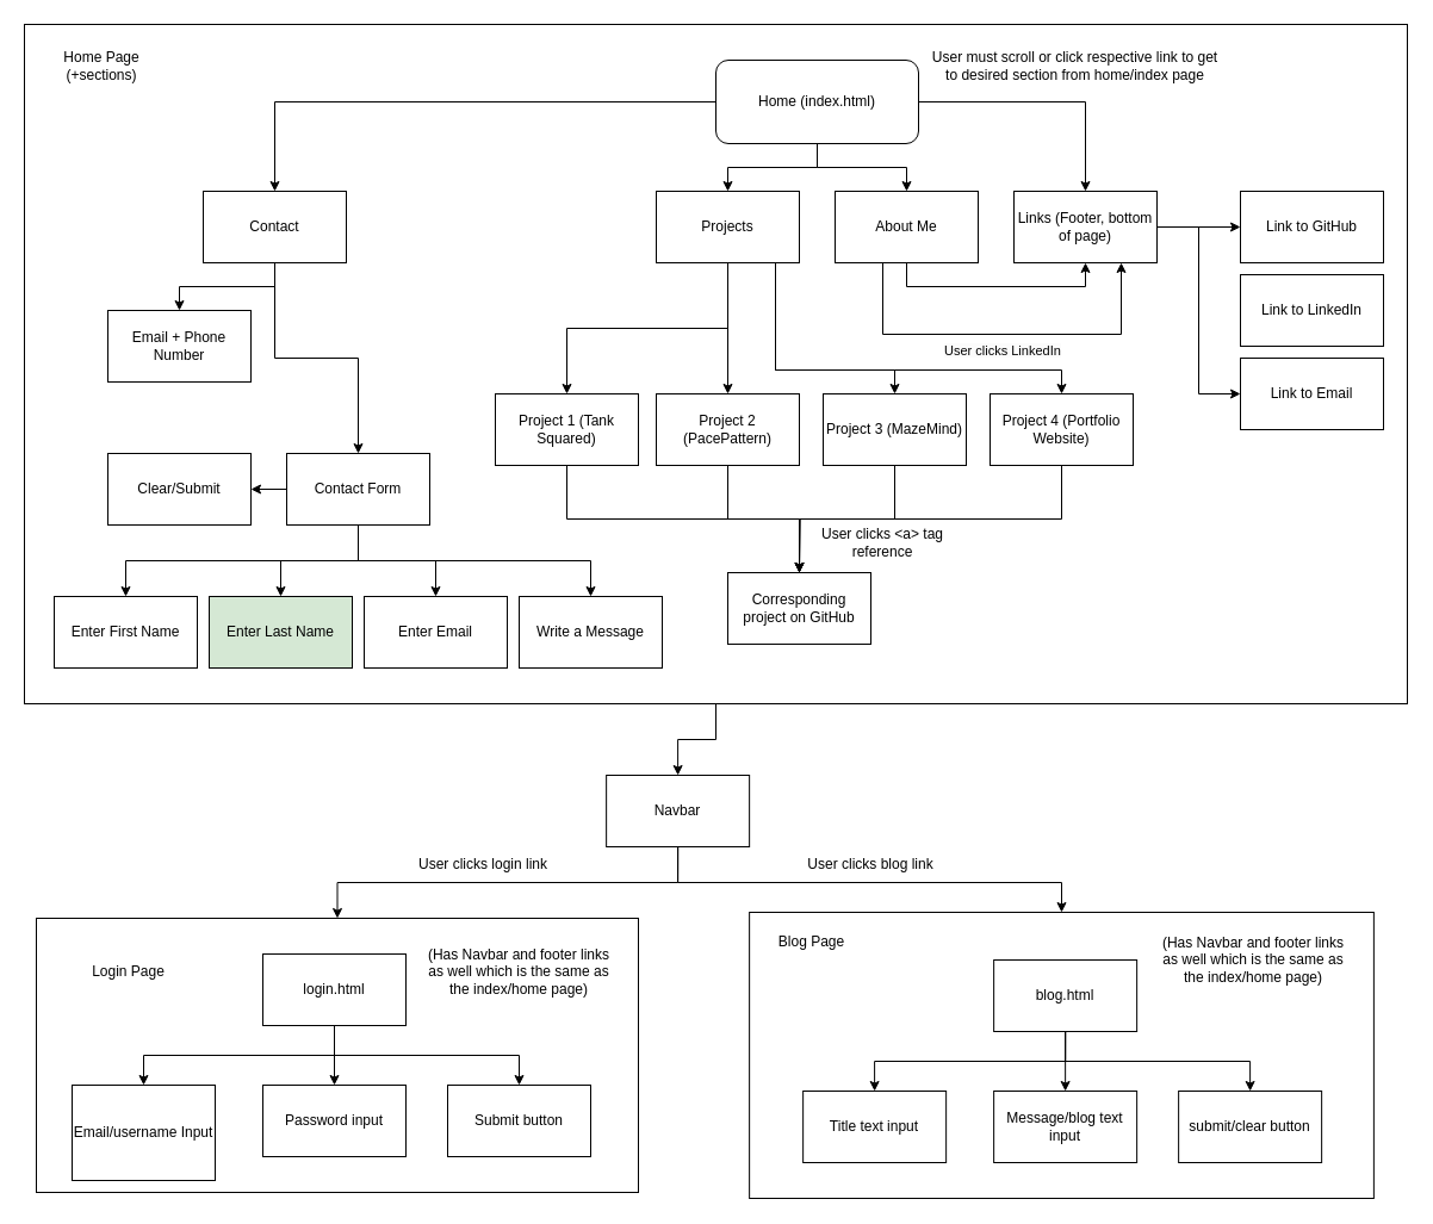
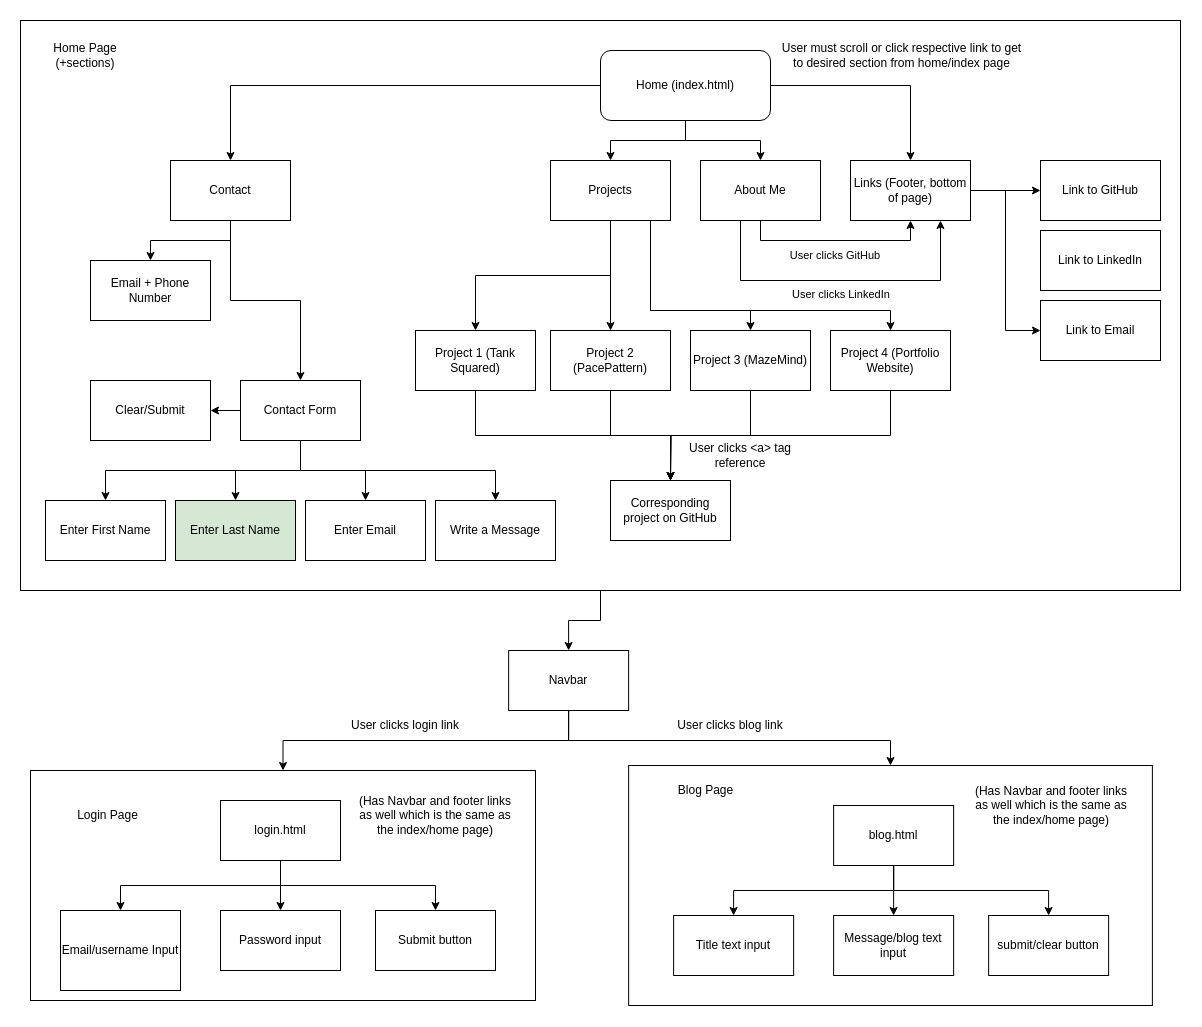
  <mxCell id="0" />
  <mxCell id="1" parent="0" />
  <mxCell id="2" style="edgeStyle=orthogonalEdgeStyle;rounded=0;orthogonalLoop=1;jettySize=auto;html=1;exitX=0.5;exitY=1;exitDx=0;exitDy=0;entryX=0.5;entryY=0;entryDx=0;entryDy=0;" edge="1" parent="1" source="3" target="72"><mxGeometry relative="1" as="geometry" /></mxCell>
  <mxCell id="3" value="" style="rounded=0;whiteSpace=wrap;html=1;" vertex="1" parent="1"><mxGeometry x="20" y="20" width="1160" height="570" as="geometry" /></mxCell>
  <mxCell id="4" style="edgeStyle=orthogonalEdgeStyle;rounded=0;orthogonalLoop=1;jettySize=auto;html=1;entryX=0.5;entryY=0;entryDx=0;entryDy=0;" edge="1" parent="1" source="8" target="19"><mxGeometry relative="1" as="geometry" /></mxCell>
  <mxCell id="5" style="edgeStyle=orthogonalEdgeStyle;rounded=0;orthogonalLoop=1;jettySize=auto;html=1;exitX=0.5;exitY=1;exitDx=0;exitDy=0;entryX=0.5;entryY=0;entryDx=0;entryDy=0;" edge="1" parent="1" source="8" target="13"><mxGeometry relative="1" as="geometry" /></mxCell>
  <mxCell id="6" style="edgeStyle=orthogonalEdgeStyle;rounded=0;orthogonalLoop=1;jettySize=auto;html=1;exitX=0.5;exitY=1;exitDx=0;exitDy=0;entryX=0.5;entryY=0;entryDx=0;entryDy=0;" edge="1" parent="1" source="8" target="16"><mxGeometry relative="1" as="geometry" /></mxCell>
  <mxCell id="7" style="edgeStyle=orthogonalEdgeStyle;rounded=0;orthogonalLoop=1;jettySize=auto;html=1;entryX=0.5;entryY=0;entryDx=0;entryDy=0;" edge="1" parent="1" source="8" target="22"><mxGeometry relative="1" as="geometry" /></mxCell>
  <mxCell id="8" value="Home (index.html)" style="rounded=1;whiteSpace=wrap;html=1;" vertex="1" parent="1"><mxGeometry x="600" y="50" width="170" height="70" as="geometry" /></mxCell>
  <mxCell id="9" style="edgeStyle=orthogonalEdgeStyle;rounded=0;orthogonalLoop=1;jettySize=auto;html=1;exitX=0.5;exitY=1;exitDx=0;exitDy=0;entryX=0.5;entryY=0;entryDx=0;entryDy=0;" edge="1" parent="1" source="13" target="31"><mxGeometry relative="1" as="geometry"><Array as="points"><mxPoint x="650" y="220" /><mxPoint x="650" y="310" /><mxPoint x="750" y="310" /></Array></mxGeometry></mxCell>
  <mxCell id="10" style="edgeStyle=orthogonalEdgeStyle;rounded=0;orthogonalLoop=1;jettySize=auto;html=1;exitX=0.5;exitY=1;exitDx=0;exitDy=0;entryX=0.5;entryY=0;entryDx=0;entryDy=0;" edge="1" parent="1" source="13" target="33"><mxGeometry relative="1" as="geometry"><Array as="points"><mxPoint x="650" y="220" /><mxPoint x="650" y="310" /><mxPoint x="890" y="310" /></Array></mxGeometry></mxCell>
  <mxCell id="11" style="edgeStyle=orthogonalEdgeStyle;rounded=0;orthogonalLoop=1;jettySize=auto;html=1;exitX=0.5;exitY=1;exitDx=0;exitDy=0;entryX=0.5;entryY=0;entryDx=0;entryDy=0;" edge="1" parent="1" source="13" target="29"><mxGeometry relative="1" as="geometry" /></mxCell>
  <mxCell id="12" style="edgeStyle=orthogonalEdgeStyle;rounded=0;orthogonalLoop=1;jettySize=auto;html=1;exitX=0.5;exitY=1;exitDx=0;exitDy=0;entryX=0.5;entryY=0;entryDx=0;entryDy=0;" edge="1" parent="1" source="13" target="27"><mxGeometry relative="1" as="geometry" /></mxCell>
  <mxCell id="13" value="Projects" style="rounded=0;whiteSpace=wrap;html=1;" vertex="1" parent="1"><mxGeometry x="550" y="160" width="120" height="60" as="geometry" /></mxCell>
  <mxCell id="14" style="edgeStyle=orthogonalEdgeStyle;rounded=0;orthogonalLoop=1;jettySize=auto;html=1;entryX=0.5;entryY=1;entryDx=0;entryDy=0;" edge="1" parent="1" source="16" target="22"><mxGeometry relative="1" as="geometry"><Array as="points"><mxPoint x="760" y="240" /><mxPoint x="910" y="240" /></Array></mxGeometry></mxCell>
  <mxCell id="15" style="edgeStyle=orthogonalEdgeStyle;rounded=0;orthogonalLoop=1;jettySize=auto;html=1;exitX=0.5;exitY=1;exitDx=0;exitDy=0;entryX=0.75;entryY=1;entryDx=0;entryDy=0;" edge="1" parent="1" source="16" target="22"><mxGeometry relative="1" as="geometry"><Array as="points"><mxPoint x="740" y="220" /><mxPoint x="740" y="280" /><mxPoint x="940" y="280" /></Array></mxGeometry></mxCell>
  <mxCell id="16" value="About Me" style="rounded=0;whiteSpace=wrap;html=1;" vertex="1" parent="1"><mxGeometry x="700" y="160" width="120" height="60" as="geometry" /></mxCell>
  <mxCell id="17" style="edgeStyle=orthogonalEdgeStyle;rounded=0;orthogonalLoop=1;jettySize=auto;html=1;exitX=0.5;exitY=1;exitDx=0;exitDy=0;entryX=0.5;entryY=0;entryDx=0;entryDy=0;" edge="1" parent="1" source="19" target="37"><mxGeometry relative="1" as="geometry" /></mxCell>
  <mxCell id="18" style="edgeStyle=orthogonalEdgeStyle;rounded=0;orthogonalLoop=1;jettySize=auto;html=1;exitX=0.5;exitY=1;exitDx=0;exitDy=0;entryX=0.5;entryY=0;entryDx=0;entryDy=0;" edge="1" parent="1" source="19" target="43"><mxGeometry relative="1" as="geometry" /></mxCell>
  <mxCell id="19" value="Contact" style="rounded=0;whiteSpace=wrap;html=1;" vertex="1" parent="1"><mxGeometry x="170" y="160" width="120" height="60" as="geometry" /></mxCell>
  <mxCell id="20" value="" style="edgeStyle=orthogonalEdgeStyle;rounded=0;orthogonalLoop=1;jettySize=auto;html=1;" edge="1" parent="1" source="22" target="49"><mxGeometry relative="1" as="geometry" /></mxCell>
  <mxCell id="21" style="edgeStyle=orthogonalEdgeStyle;rounded=0;orthogonalLoop=1;jettySize=auto;html=1;exitX=1;exitY=0.5;exitDx=0;exitDy=0;entryX=0;entryY=0.5;entryDx=0;entryDy=0;" edge="1" parent="1" source="22" target="51"><mxGeometry relative="1" as="geometry" /></mxCell>
  <mxCell id="22" value="Links (Footer, bottom of page)" style="rounded=0;whiteSpace=wrap;html=1;" vertex="1" parent="1"><mxGeometry x="850" y="160" width="120" height="60" as="geometry" /></mxCell>
  <mxCell id="23" value="Home Page (+sections)" style="text;html=1;align=center;verticalAlign=middle;whiteSpace=wrap;rounded=0;" vertex="1" parent="1"><mxGeometry x="30" y="40" width="110" height="30" as="geometry" /></mxCell>
+ <mxCell id="24" value="&lt;font style=&quot;font-size: 11px;&quot;&gt;User clicks GitHub&lt;/font&gt;" style="text;html=1;align=center;verticalAlign=middle;whiteSpace=wrap;rounded=0;" vertex="1" parent="1"><mxGeometry x="770" y="240" width="130" height="30" as="geometry" /></mxCell>
  <mxCell id="25" value="&lt;span style=&quot;color: rgb(0, 0, 0); font-family: Helvetica; font-size: 11px; font-style: normal; font-variant-ligatures: normal; font-variant-caps: normal; font-weight: 400; letter-spacing: normal; orphans: 2; text-align: center; text-indent: 0px; text-transform: none; widows: 2; word-spacing: 0px; -webkit-text-stroke-width: 0px; white-space: normal; background-color: rgb(251, 251, 251); text-decoration-thickness: initial; text-decoration-style: initial; text-decoration-color: initial; display: inline !important; float: none;&quot;&gt;User clicks LinkedIn&lt;/span&gt;" style="text;whiteSpace=wrap;html=1;" vertex="1" parent="1"><mxGeometry x="790" y="280" width="120" height="40" as="geometry" /></mxCell>
  <mxCell id="26" style="edgeStyle=orthogonalEdgeStyle;rounded=0;orthogonalLoop=1;jettySize=auto;html=1;exitX=0.5;exitY=1;exitDx=0;exitDy=0;entryX=0.5;entryY=0;entryDx=0;entryDy=0;" edge="1" parent="1" source="27" target="35"><mxGeometry relative="1" as="geometry" /></mxCell>
  <mxCell id="27" value="Project 1 (Tank Squared)" style="rounded=0;whiteSpace=wrap;html=1;" vertex="1" parent="1"><mxGeometry x="415" y="330" width="120" height="60" as="geometry" /></mxCell>
  <mxCell id="28" style="edgeStyle=orthogonalEdgeStyle;rounded=0;orthogonalLoop=1;jettySize=auto;html=1;exitX=0.5;exitY=1;exitDx=0;exitDy=0;entryX=0.5;entryY=0;entryDx=0;entryDy=0;" edge="1" parent="1" source="29" target="35"><mxGeometry relative="1" as="geometry" /></mxCell>
  <mxCell id="29" value="Project 2 (PacePattern)" style="rounded=0;whiteSpace=wrap;html=1;" vertex="1" parent="1"><mxGeometry x="550" y="330" width="120" height="60" as="geometry" /></mxCell>
  <mxCell id="30" style="edgeStyle=orthogonalEdgeStyle;rounded=0;orthogonalLoop=1;jettySize=auto;html=1;exitX=0.5;exitY=1;exitDx=0;exitDy=0;" edge="1" parent="1" source="31"><mxGeometry relative="1" as="geometry"><mxPoint x="670" y="480" as="targetPoint" /></mxGeometry></mxCell>
  <mxCell id="31" value="Project 3 (MazeMind)" style="rounded=0;whiteSpace=wrap;html=1;" vertex="1" parent="1"><mxGeometry x="690" y="330" width="120" height="60" as="geometry" /></mxCell>
  <mxCell id="32" style="edgeStyle=orthogonalEdgeStyle;rounded=0;orthogonalLoop=1;jettySize=auto;html=1;exitX=0.5;exitY=1;exitDx=0;exitDy=0;" edge="1" parent="1" source="33"><mxGeometry relative="1" as="geometry"><mxPoint x="670" y="480" as="targetPoint" /></mxGeometry></mxCell>
  <mxCell id="33" value="Project 4 (Portfolio Website)" style="rounded=0;whiteSpace=wrap;html=1;" vertex="1" parent="1"><mxGeometry x="830" y="330" width="120" height="60" as="geometry" /></mxCell>
  <mxCell id="34" value="User must scroll or click respective link to get to desired section from home/index page" style="text;html=1;align=center;verticalAlign=middle;whiteSpace=wrap;rounded=0;" vertex="1" parent="1"><mxGeometry x="780" y="40" width="242.5" height="30" as="geometry" /></mxCell>
  <mxCell id="35" value="Corresponding project on GitHub" style="rounded=0;whiteSpace=wrap;html=1;" vertex="1" parent="1"><mxGeometry x="610" y="480" width="120" height="60" as="geometry" /></mxCell>
  <mxCell id="36" value="User clicks &amp;lt;a&amp;gt; tag reference" style="text;html=1;align=center;verticalAlign=middle;whiteSpace=wrap;rounded=0;" vertex="1" parent="1"><mxGeometry x="670" y="440" width="140" height="30" as="geometry" /></mxCell>
  <mxCell id="37" value="Email + Phone Number" style="rounded=0;whiteSpace=wrap;html=1;" vertex="1" parent="1"><mxGeometry x="90" y="260" width="120" height="60" as="geometry" /></mxCell>
  <mxCell id="38" value="" style="edgeStyle=orthogonalEdgeStyle;rounded=0;orthogonalLoop=1;jettySize=auto;html=1;" edge="1" parent="1" source="43" target="48"><mxGeometry relative="1" as="geometry" /></mxCell>
  <mxCell id="39" style="edgeStyle=orthogonalEdgeStyle;rounded=0;orthogonalLoop=1;jettySize=auto;html=1;exitX=0.5;exitY=1;exitDx=0;exitDy=0;entryX=0.5;entryY=0;entryDx=0;entryDy=0;" edge="1" parent="1" source="43" target="44"><mxGeometry relative="1" as="geometry" /></mxCell>
  <mxCell id="40" style="edgeStyle=orthogonalEdgeStyle;rounded=0;orthogonalLoop=1;jettySize=auto;html=1;exitX=0.5;exitY=1;exitDx=0;exitDy=0;entryX=0.5;entryY=0;entryDx=0;entryDy=0;" edge="1" parent="1" source="43" target="45"><mxGeometry relative="1" as="geometry" /></mxCell>
  <mxCell id="41" style="edgeStyle=orthogonalEdgeStyle;rounded=0;orthogonalLoop=1;jettySize=auto;html=1;exitX=0.5;exitY=1;exitDx=0;exitDy=0;entryX=0.5;entryY=0;entryDx=0;entryDy=0;" edge="1" parent="1" source="43" target="46"><mxGeometry relative="1" as="geometry" /></mxCell>
  <mxCell id="42" style="edgeStyle=orthogonalEdgeStyle;rounded=0;orthogonalLoop=1;jettySize=auto;html=1;exitX=0.5;exitY=1;exitDx=0;exitDy=0;entryX=0.5;entryY=0;entryDx=0;entryDy=0;" edge="1" parent="1" source="43" target="47"><mxGeometry relative="1" as="geometry" /></mxCell>
  <mxCell id="43" value="Contact Form" style="rounded=0;whiteSpace=wrap;html=1;" vertex="1" parent="1"><mxGeometry x="240" y="380" width="120" height="60" as="geometry" /></mxCell>
  <mxCell id="44" value="Enter First Name" style="rounded=0;whiteSpace=wrap;html=1;" vertex="1" parent="1"><mxGeometry x="45" y="500" width="120" height="60" as="geometry" /></mxCell>
  <mxCell id="45" value="Enter Last Name" style="rounded=0;whiteSpace=wrap;html=1;fillColor=#d5e8d4;" vertex="1" parent="1"><mxGeometry x="175" y="500" width="120" height="60" as="geometry" /></mxCell>
  <mxCell id="46" value="Enter Email" style="rounded=0;whiteSpace=wrap;html=1;" vertex="1" parent="1"><mxGeometry x="305" y="500" width="120" height="60" as="geometry" /></mxCell>
  <mxCell id="47" value="Write a Message" style="rounded=0;whiteSpace=wrap;html=1;" vertex="1" parent="1"><mxGeometry x="435" y="500" width="120" height="60" as="geometry" /></mxCell>
  <mxCell id="48" value="Clear/Submit" style="rounded=0;whiteSpace=wrap;html=1;" vertex="1" parent="1"><mxGeometry x="90" y="380" width="120" height="60" as="geometry" /></mxCell>
  <mxCell id="49" value="Link to GitHub" style="rounded=0;whiteSpace=wrap;html=1;" vertex="1" parent="1"><mxGeometry x="1040" y="160" width="120" height="60" as="geometry" /></mxCell>
  <mxCell id="50" value="Link to LinkedIn" style="rounded=0;whiteSpace=wrap;html=1;" vertex="1" parent="1"><mxGeometry x="1040" y="230" width="120" height="60" as="geometry" /></mxCell>
  <mxCell id="51" value="Link to Email" style="rounded=0;whiteSpace=wrap;html=1;" vertex="1" parent="1"><mxGeometry x="1040" y="300" width="120" height="60" as="geometry" /></mxCell>
  <mxCell id="52" value="" style="rounded=0;whiteSpace=wrap;html=1;" vertex="1" parent="1"><mxGeometry x="30" y="770" width="505" height="230" as="geometry" /></mxCell>
  <mxCell id="53" value="" style="edgeStyle=orthogonalEdgeStyle;rounded=0;orthogonalLoop=1;jettySize=auto;html=1;" edge="1" parent="1" source="56" target="59"><mxGeometry relative="1" as="geometry" /></mxCell>
  <mxCell id="54" style="edgeStyle=orthogonalEdgeStyle;rounded=0;orthogonalLoop=1;jettySize=auto;html=1;exitX=0.5;exitY=1;exitDx=0;exitDy=0;entryX=0.5;entryY=0;entryDx=0;entryDy=0;" edge="1" parent="1" source="56" target="58"><mxGeometry relative="1" as="geometry" /></mxCell>
  <mxCell id="55" style="edgeStyle=orthogonalEdgeStyle;rounded=0;orthogonalLoop=1;jettySize=auto;html=1;exitX=0.5;exitY=1;exitDx=0;exitDy=0;entryX=0.5;entryY=0;entryDx=0;entryDy=0;" edge="1" parent="1" source="56" target="60"><mxGeometry relative="1" as="geometry" /></mxCell>
  <mxCell id="56" value="login.html" style="rounded=0;whiteSpace=wrap;html=1;" vertex="1" parent="1"><mxGeometry x="220" y="800" width="120" height="60" as="geometry" /></mxCell>
  <mxCell id="57" value="Login Page" style="text;html=1;align=center;verticalAlign=middle;whiteSpace=wrap;rounded=0;" vertex="1" parent="1"><mxGeometry x="65" y="800" width="85" height="30" as="geometry" /></mxCell>
  <mxCell id="58" value="Email/username Input" style="rounded=0;whiteSpace=wrap;html=1;" vertex="1" parent="1"><mxGeometry x="60" y="910" width="120" height="80" as="geometry" /></mxCell>
  <mxCell id="59" value="Password input" style="rounded=0;whiteSpace=wrap;html=1;" vertex="1" parent="1"><mxGeometry x="220" y="910" width="120" height="60" as="geometry" /></mxCell>
  <mxCell id="60" value="Submit button" style="rounded=0;whiteSpace=wrap;html=1;" vertex="1" parent="1"><mxGeometry x="375" y="910" width="120" height="60" as="geometry" /></mxCell>
  <mxCell id="61" value="" style="rounded=0;whiteSpace=wrap;html=1;" vertex="1" parent="1"><mxGeometry x="628.13" y="765" width="523.75" height="240" as="geometry" /></mxCell>
  <mxCell id="62" value="" style="edgeStyle=orthogonalEdgeStyle;rounded=0;orthogonalLoop=1;jettySize=auto;html=1;" edge="1" parent="1" source="65" target="68"><mxGeometry relative="1" as="geometry" /></mxCell>
  <mxCell id="63" style="edgeStyle=orthogonalEdgeStyle;rounded=0;orthogonalLoop=1;jettySize=auto;html=1;exitX=0.5;exitY=1;exitDx=0;exitDy=0;entryX=0.5;entryY=0;entryDx=0;entryDy=0;" edge="1" parent="1" source="65" target="67"><mxGeometry relative="1" as="geometry" /></mxCell>
  <mxCell id="64" style="edgeStyle=orthogonalEdgeStyle;rounded=0;orthogonalLoop=1;jettySize=auto;html=1;exitX=0.5;exitY=1;exitDx=0;exitDy=0;entryX=0.5;entryY=0;entryDx=0;entryDy=0;" edge="1" parent="1" source="65" target="69"><mxGeometry relative="1" as="geometry" /></mxCell>
  <mxCell id="65" value="blog.html" style="rounded=0;whiteSpace=wrap;html=1;" vertex="1" parent="1"><mxGeometry x="833.13" y="805" width="120" height="60" as="geometry" /></mxCell>
- <mxCell id="66" value="Blog Page" style="text;html=1;align=center;verticalAlign=middle;whiteSpace=wrap;rounded=0;" vertex="1" parent="1"><mxGeometry x="638.13" y="775" width="85" height="30" as="geometry" /></mxCell>
+ <mxCell id="66" value="Blog Page" style="text;html=1;align=center;verticalAlign=middle;whiteSpace=wrap;rounded=0;" vertex="1" parent="1"><mxGeometry x="663.13" y="775" width="85" height="30" as="geometry" /></mxCell>
  <mxCell id="67" value="Title text input" style="rounded=0;whiteSpace=wrap;html=1;" vertex="1" parent="1"><mxGeometry x="673.13" y="915" width="120" height="60" as="geometry" /></mxCell>
  <mxCell id="68" value="Message/blog text input" style="rounded=0;whiteSpace=wrap;html=1;" vertex="1" parent="1"><mxGeometry x="833.13" y="915" width="120" height="60" as="geometry" /></mxCell>
  <mxCell id="69" value="submit/clear button" style="rounded=0;whiteSpace=wrap;html=1;" vertex="1" parent="1"><mxGeometry x="988.13" y="915" width="120" height="60" as="geometry" /></mxCell>
  <mxCell id="70" style="edgeStyle=orthogonalEdgeStyle;rounded=0;orthogonalLoop=1;jettySize=auto;html=1;exitX=0.5;exitY=1;exitDx=0;exitDy=0;entryX=0.5;entryY=0;entryDx=0;entryDy=0;" edge="1" parent="1" source="72" target="52"><mxGeometry relative="1" as="geometry" /></mxCell>
  <mxCell id="71" style="edgeStyle=orthogonalEdgeStyle;rounded=0;orthogonalLoop=1;jettySize=auto;html=1;exitX=0.5;exitY=1;exitDx=0;exitDy=0;entryX=0.5;entryY=0;entryDx=0;entryDy=0;" edge="1" parent="1" source="72" target="61"><mxGeometry relative="1" as="geometry"><Array as="points"><mxPoint x="568" y="740" /><mxPoint x="890" y="740" /></Array></mxGeometry></mxCell>
  <mxCell id="72" value="Navbar" style="rounded=0;whiteSpace=wrap;html=1;" vertex="1" parent="1"><mxGeometry x="508.13" y="650" width="120" height="60" as="geometry" /></mxCell>
  <mxCell id="73" value="User clicks blog link" style="text;html=1;align=center;verticalAlign=middle;whiteSpace=wrap;rounded=0;" vertex="1" parent="1"><mxGeometry x="670" y="710" width="120" height="30" as="geometry" /></mxCell>
  <mxCell id="74" value="User clicks login link" style="text;html=1;align=center;verticalAlign=middle;whiteSpace=wrap;rounded=0;" vertex="1" parent="1"><mxGeometry x="340" y="710" width="130" height="30" as="geometry" /></mxCell>
  <mxCell id="75" value="(Has Navbar and footer links as well which is the same as the index/home page)" style="text;html=1;align=center;verticalAlign=middle;whiteSpace=wrap;rounded=0;" vertex="1" parent="1"><mxGeometry x="350" y="800" width="170" height="30" as="geometry" /></mxCell>
  <mxCell id="76" value="(Has Navbar and footer links as well which is the same as the index/home page)" style="text;html=1;align=center;verticalAlign=middle;whiteSpace=wrap;rounded=0;" vertex="1" parent="1"><mxGeometry x="970" y="790" width="161.87" height="30" as="geometry" /></mxCell>
